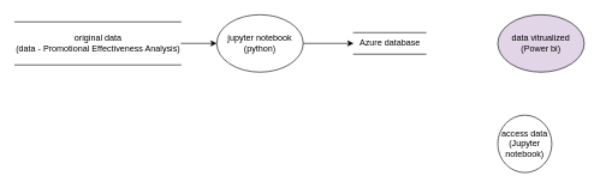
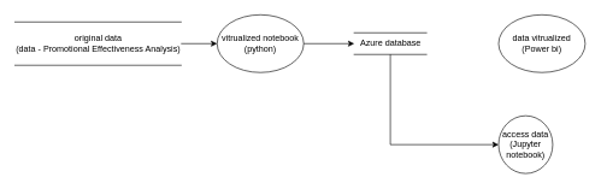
  <mxCell id="0" />
  <mxCell id="1" parent="0" />
  <mxCell id="2" value="original data&lt;br&gt;(data - Promotional Effectiveness Analysis)" style="html=1;dashed=0;whitespace=wrap;shape=partialRectangle;right=0;left=0;" vertex="1" parent="1"><mxGeometry x="20" y="30" width="230" height="60" as="geometry" /></mxCell>
- <mxCell id="3" value="jupyter notebook&lt;br&gt;(python)" style="ellipse;whiteSpace=wrap;html=1;" vertex="1" parent="1"><mxGeometry x="300" y="20" width="120" height="80" as="geometry" /></mxCell>
+ <mxCell id="3" value="vitrualized notebook&lt;br&gt;(python)" style="ellipse;whiteSpace=wrap;html=1;" vertex="1" parent="1"><mxGeometry x="300" y="20" width="120" height="80" as="geometry" /></mxCell>
  <mxCell id="4" value="Azure database" style="html=1;dashed=0;whitespace=wrap;shape=partialRectangle;right=0;left=0;" vertex="1" parent="1"><mxGeometry x="490" y="45" width="100" height="30" as="geometry" /></mxCell>
  <mxCell id="5" value="" style="endArrow=classic;html=1;rounded=0;exitX=1;exitY=0.5;exitDx=0;exitDy=0;entryX=0;entryY=0.5;entryDx=0;entryDy=0;" edge="1" parent="1" source="2" target="3"><mxGeometry width="50" height="50" relative="1" as="geometry"><mxPoint x="480" y="230" as="sourcePoint" /><mxPoint x="530" y="180" as="targetPoint" /></mxGeometry></mxCell>
  <mxCell id="6" value="" style="endArrow=classic;html=1;rounded=0;exitX=1;exitY=0.5;exitDx=0;exitDy=0;entryX=0;entryY=0.5;entryDx=0;entryDy=0;" edge="1" parent="1" source="3" target="4"><mxGeometry width="50" height="50" relative="1" as="geometry"><mxPoint x="400" y="160" as="sourcePoint" /><mxPoint x="450" y="110" as="targetPoint" /></mxGeometry></mxCell>
- <mxCell id="7" value="data vitrualized&lt;br&gt;(Power bi)" style="ellipse;whiteSpace=wrap;html=1;fillColor=#e1d5e7;" vertex="1" parent="1"><mxGeometry x="690" y="20" width="120" height="80" as="geometry" /></mxCell>
+ <mxCell id="7" value="data vitrualized&lt;br&gt;(Power bi)" style="ellipse;whiteSpace=wrap;html=1;" vertex="1" parent="1"><mxGeometry x="690" y="20" width="120" height="80" as="geometry" /></mxCell>
  <mxCell id="8" value="access data&lt;br&gt;(Jupyter notebook)" style="ellipse;whiteSpace=wrap;html=1;" vertex="1" parent="1"><mxGeometry x="690" y="160" width="75" height="80" as="geometry" /></mxCell>
+ <mxCell id="9" value="" style="endArrow=classic;html=1;rounded=0;exitX=0.5;exitY=1;exitDx=0;exitDy=0;entryX=0;entryY=0.5;entryDx=0;entryDy=0;" edge="1" parent="1" source="4" target="8"><mxGeometry width="50" height="50" relative="1" as="geometry"><mxPoint x="550" y="220" as="sourcePoint" /><mxPoint x="600" y="170" as="targetPoint" /><Array as="points"><mxPoint x="540" y="200" /></Array></mxGeometry></mxCell>
